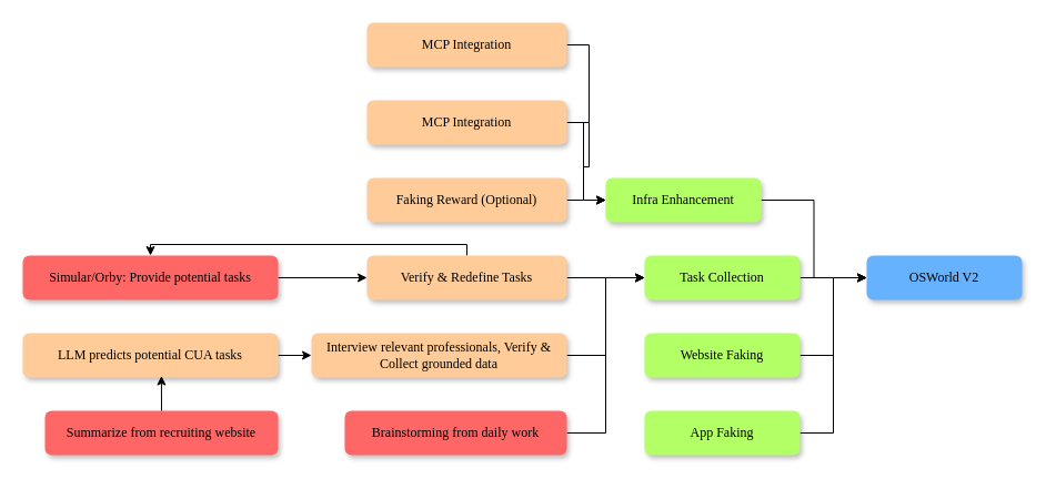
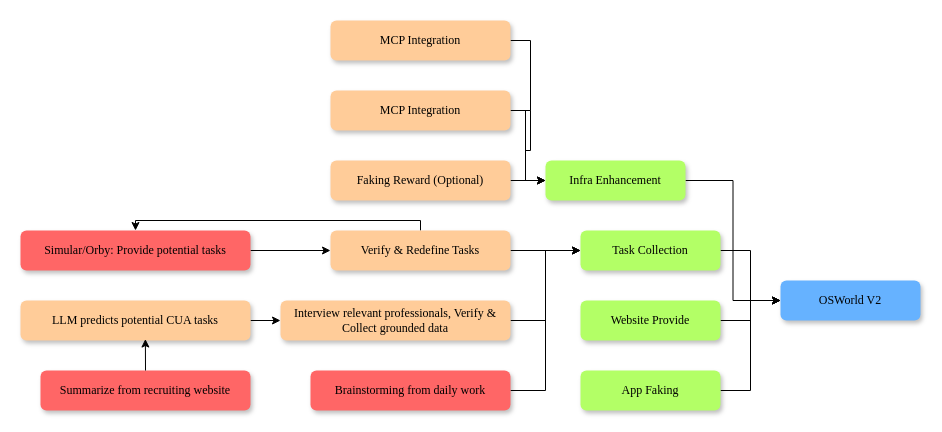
  <mxCell id="0" />
  <mxCell id="1" parent="0" />
  <mxCell id="2" style="edgeStyle=orthogonalEdgeStyle;rounded=0;orthogonalLoop=1;jettySize=auto;html=1;entryX=0;entryY=0.5;entryDx=0;entryDy=0;" edge="1" parent="1" source="3" target="7"><mxGeometry relative="1" as="geometry" /></mxCell>
  <mxCell id="3" value="&lt;font face=&quot;Comic Sans MS&quot; style=&quot;font-size: 12px;&quot;&gt;Simular/Orby: Provide potential tasks&lt;/font&gt;" style="rounded=1;whiteSpace=wrap;html=1;shadow=1;fillColor=#FF6666;strokeColor=none;" vertex="1" parent="1"><mxGeometry x="20" y="230" width="230" height="40" as="geometry" /></mxCell>
  <mxCell id="4" value="&lt;font face=&quot;Comic Sans MS&quot;&gt;Summarize from recruiting website&lt;/font&gt;" style="rounded=1;whiteSpace=wrap;html=1;shadow=1;fillColor=#FF6666;strokeColor=none;" vertex="1" parent="1"><mxGeometry x="40" y="370" width="210" height="40" as="geometry" /></mxCell>
  <mxCell id="5" style="edgeStyle=orthogonalEdgeStyle;rounded=0;orthogonalLoop=1;jettySize=auto;html=1;exitX=0.5;exitY=0;exitDx=0;exitDy=0;entryX=0.5;entryY=0;entryDx=0;entryDy=0;" edge="1" parent="1" source="7" target="3"><mxGeometry relative="1" as="geometry"><Array as="points"><mxPoint x="420" y="220" /><mxPoint x="135" y="220" /></Array></mxGeometry></mxCell>
  <mxCell id="6" style="edgeStyle=orthogonalEdgeStyle;rounded=0;orthogonalLoop=1;jettySize=auto;html=1;exitX=1;exitY=0.5;exitDx=0;exitDy=0;entryX=0;entryY=0.5;entryDx=0;entryDy=0;" edge="1" parent="1" source="7" target="15"><mxGeometry relative="1" as="geometry" /></mxCell>
  <mxCell id="7" value="&lt;font face=&quot;Comic Sans MS&quot;&gt;Verify &amp;amp; Redefine Tasks&lt;/font&gt;" style="rounded=1;whiteSpace=wrap;html=1;shadow=1;fillColor=#FFCC99;strokeColor=none;" vertex="1" parent="1"><mxGeometry x="330" y="230" width="180" height="40" as="geometry" /></mxCell>
  <mxCell id="8" style="edgeStyle=orthogonalEdgeStyle;rounded=0;orthogonalLoop=1;jettySize=auto;html=1;exitX=1;exitY=0.5;exitDx=0;exitDy=0;entryX=0;entryY=0.5;entryDx=0;entryDy=0;" edge="1" parent="1" source="9" target="11"><mxGeometry relative="1" as="geometry" /></mxCell>
  <mxCell id="9" value="&lt;font face=&quot;Comic Sans MS&quot;&gt;LLM predicts potential CUA tasks&lt;/font&gt;" style="rounded=1;whiteSpace=wrap;html=1;shadow=1;fillColor=#FFCC99;strokeColor=none;" vertex="1" parent="1"><mxGeometry x="20" y="300" width="230" height="40" as="geometry" /></mxCell>
  <mxCell id="10" style="edgeStyle=orthogonalEdgeStyle;rounded=0;orthogonalLoop=1;jettySize=auto;html=1;exitX=1;exitY=0.5;exitDx=0;exitDy=0;entryX=0;entryY=0.5;entryDx=0;entryDy=0;" edge="1" parent="1" source="11" target="15"><mxGeometry relative="1" as="geometry" /></mxCell>
  <mxCell id="11" value="&lt;font face=&quot;Comic Sans MS&quot;&gt;Interview relevant professionals, Verify &amp;amp; Collect grounded data&lt;/font&gt;" style="rounded=1;whiteSpace=wrap;html=1;shadow=1;fillColor=#FFCC99;strokeColor=none;" vertex="1" parent="1"><mxGeometry x="280" y="300" width="230" height="40" as="geometry" /></mxCell>
  <mxCell id="12" style="edgeStyle=orthogonalEdgeStyle;rounded=0;orthogonalLoop=1;jettySize=auto;html=1;exitX=1;exitY=0.5;exitDx=0;exitDy=0;entryX=0;entryY=0.5;entryDx=0;entryDy=0;" edge="1" parent="1" source="13" target="15"><mxGeometry relative="1" as="geometry" /></mxCell>
  <mxCell id="13" value="&lt;font face=&quot;Comic Sans MS&quot;&gt;Brainstorming from daily work&lt;/font&gt;" style="rounded=1;whiteSpace=wrap;html=1;shadow=1;fillColor=#FF6666;strokeColor=none;" vertex="1" parent="1"><mxGeometry x="310" y="370" width="200" height="40" as="geometry" /></mxCell>
  <mxCell id="14" style="edgeStyle=orthogonalEdgeStyle;rounded=0;orthogonalLoop=1;jettySize=auto;html=1;exitX=1;exitY=0.5;exitDx=0;exitDy=0;entryX=0;entryY=0.5;entryDx=0;entryDy=0;" edge="1" parent="1" source="15" target="28"><mxGeometry relative="1" as="geometry" /></mxCell>
  <mxCell id="15" value="&lt;font face=&quot;Comic Sans MS&quot;&gt;Task Collection&lt;/font&gt;" style="rounded=1;whiteSpace=wrap;html=1;shadow=1;fillColor=#B3FF66;strokeColor=none;" vertex="1" parent="1"><mxGeometry x="580" y="230" width="140" height="40" as="geometry" /></mxCell>
  <mxCell id="16" style="edgeStyle=orthogonalEdgeStyle;rounded=0;orthogonalLoop=1;jettySize=auto;html=1;exitX=1;exitY=0.5;exitDx=0;exitDy=0;entryX=0;entryY=0.5;entryDx=0;entryDy=0;" edge="1" parent="1" source="17" target="28"><mxGeometry relative="1" as="geometry" /></mxCell>
- <mxCell id="17" value="&lt;font face=&quot;Comic Sans MS&quot;&gt;Website Faking&lt;/font&gt;" style="rounded=1;whiteSpace=wrap;html=1;shadow=1;fillColor=#B3FF66;strokeColor=none;" vertex="1" parent="1"><mxGeometry x="580" y="300" width="140" height="40" as="geometry" /></mxCell>
+ <mxCell id="17" value="&lt;font face=&quot;Comic Sans MS&quot;&gt;Website Provide&lt;/font&gt;" style="rounded=1;whiteSpace=wrap;html=1;shadow=1;fillColor=#B3FF66;strokeColor=none;" vertex="1" parent="1"><mxGeometry x="580" y="300" width="140" height="40" as="geometry" /></mxCell>
  <mxCell id="18" style="edgeStyle=orthogonalEdgeStyle;rounded=0;orthogonalLoop=1;jettySize=auto;html=1;exitX=1;exitY=0.5;exitDx=0;exitDy=0;entryX=0;entryY=0.5;entryDx=0;entryDy=0;" edge="1" parent="1" source="19" target="28"><mxGeometry relative="1" as="geometry" /></mxCell>
  <mxCell id="19" value="&lt;font face=&quot;Comic Sans MS&quot;&gt;App Faking&lt;/font&gt;" style="rounded=1;whiteSpace=wrap;html=1;shadow=1;fillColor=#B3FF66;strokeColor=none;" vertex="1" parent="1"><mxGeometry x="580" y="370" width="140" height="40" as="geometry" /></mxCell>
  <mxCell id="20" style="edgeStyle=orthogonalEdgeStyle;rounded=0;orthogonalLoop=1;jettySize=auto;html=1;exitX=1;exitY=0.5;exitDx=0;exitDy=0;entryX=0;entryY=0.5;entryDx=0;entryDy=0;" edge="1" parent="1" source="21" target="28"><mxGeometry relative="1" as="geometry" /></mxCell>
  <mxCell id="21" value="&lt;font face=&quot;Comic Sans MS&quot;&gt;Infra Enhancement&lt;/font&gt;" style="rounded=1;whiteSpace=wrap;html=1;shadow=1;fillColor=#B3FF66;strokeColor=none;" vertex="1" parent="1"><mxGeometry x="545" y="160" width="140" height="40" as="geometry" /></mxCell>
  <mxCell id="22" style="edgeStyle=orthogonalEdgeStyle;rounded=0;orthogonalLoop=1;jettySize=auto;html=1;exitX=1;exitY=0.5;exitDx=0;exitDy=0;entryX=0;entryY=0.5;entryDx=0;entryDy=0;" edge="1" parent="1" source="23" target="21"><mxGeometry relative="1" as="geometry" /></mxCell>
  <mxCell id="23" value="&lt;font face=&quot;Comic Sans MS&quot;&gt;Faking Reward (Optional)&lt;/font&gt;" style="rounded=1;whiteSpace=wrap;html=1;shadow=1;fillColor=#FFCC99;strokeColor=none;" vertex="1" parent="1"><mxGeometry x="330" y="160" width="180" height="40" as="geometry" /></mxCell>
  <mxCell id="24" style="edgeStyle=orthogonalEdgeStyle;rounded=0;orthogonalLoop=1;jettySize=auto;html=1;exitX=1;exitY=0.5;exitDx=0;exitDy=0;entryX=0;entryY=0.5;entryDx=0;entryDy=0;" edge="1" parent="1" source="25" target="21"><mxGeometry relative="1" as="geometry" /></mxCell>
  <mxCell id="25" value="&lt;font face=&quot;Comic Sans MS&quot;&gt;MCP Integration&lt;/font&gt;" style="rounded=1;whiteSpace=wrap;html=1;shadow=1;fillColor=#FFCC99;strokeColor=none;" vertex="1" parent="1"><mxGeometry x="330" y="90" width="180" height="40" as="geometry" /></mxCell>
  <mxCell id="26" style="edgeStyle=orthogonalEdgeStyle;rounded=0;orthogonalLoop=1;jettySize=auto;html=1;exitX=1;exitY=0.5;exitDx=0;exitDy=0;entryX=0;entryY=0.5;entryDx=0;entryDy=0;" edge="1" parent="1" source="27" target="21"><mxGeometry relative="1" as="geometry" /></mxCell>
  <mxCell id="27" value="&lt;font face=&quot;Comic Sans MS&quot;&gt;MCP Integration&lt;/font&gt;" style="rounded=1;whiteSpace=wrap;html=1;shadow=1;fillColor=#FFCC99;strokeColor=none;" vertex="1" parent="1"><mxGeometry x="330" y="20" width="180" height="40" as="geometry" /></mxCell>
- <mxCell id="28" value="&lt;font face=&quot;Comic Sans MS&quot;&gt;OSWorld V2&lt;/font&gt;" style="rounded=1;whiteSpace=wrap;html=1;shadow=1;fillColor=#66B2FF;strokeColor=none;" vertex="1" parent="1"><mxGeometry x="780" y="230" width="140" height="40" as="geometry" /></mxCell>
+ <mxCell id="28" value="&lt;font face=&quot;Comic Sans MS&quot;&gt;OSWorld V2&lt;/font&gt;" style="rounded=1;whiteSpace=wrap;html=1;shadow=1;fillColor=#66B2FF;strokeColor=none;" vertex="1" parent="1"><mxGeometry x="780" y="280" width="140" height="40" as="geometry" /></mxCell>
  <mxCell id="29" style="edgeStyle=orthogonalEdgeStyle;rounded=0;orthogonalLoop=1;jettySize=auto;html=1;exitX=0.5;exitY=0;exitDx=0;exitDy=0;entryX=0.543;entryY=0.963;entryDx=0;entryDy=0;entryPerimeter=0;" edge="1" parent="1" source="4" target="9"><mxGeometry relative="1" as="geometry" /></mxCell>
